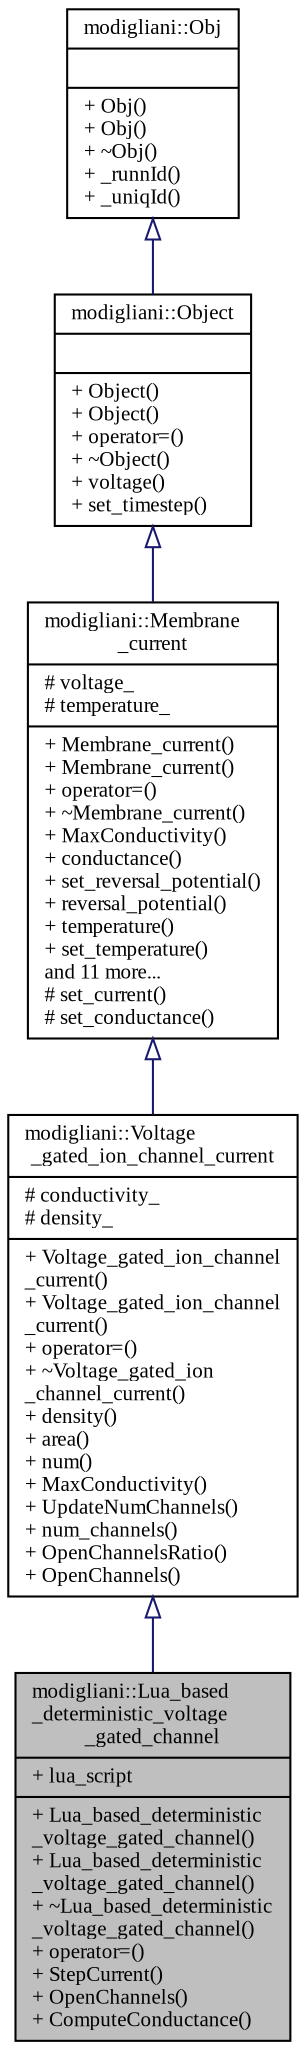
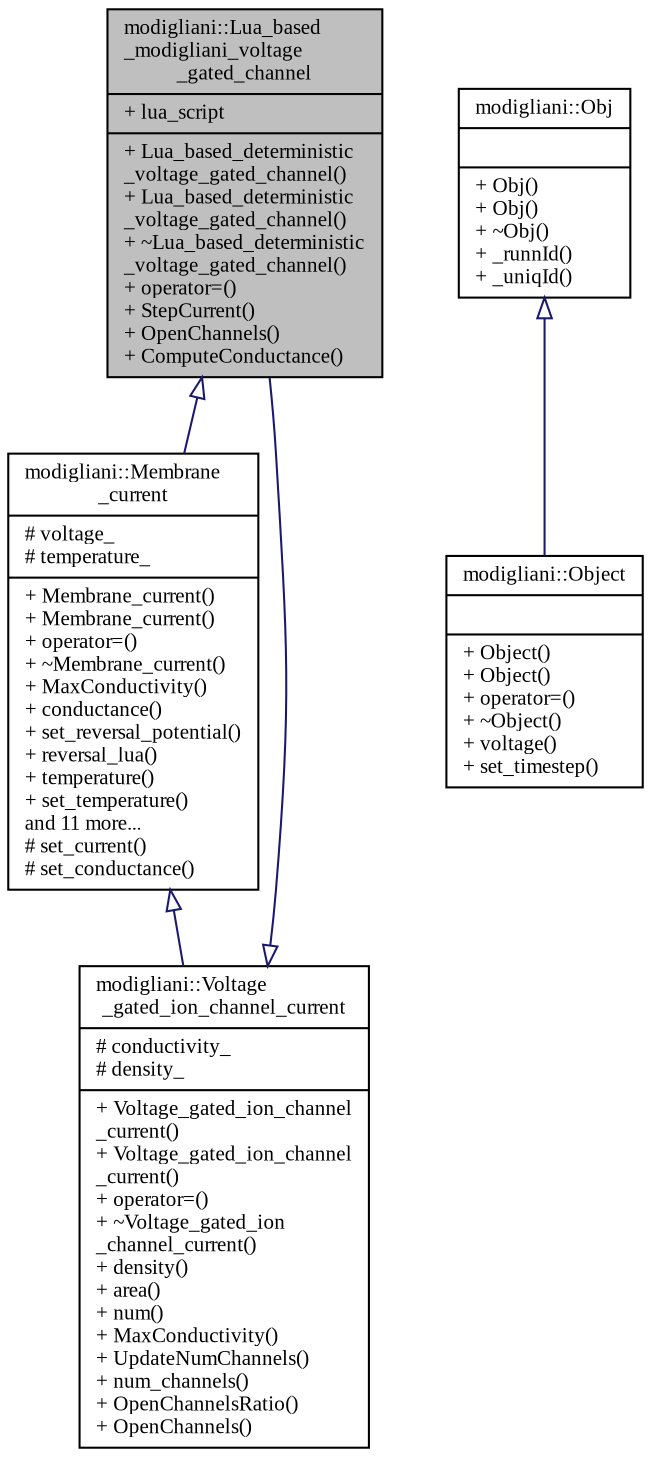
  digraph {
    fontname="Liberation Serif"
    node [color=black fontname="Liberation Serif" fontsize=10 shape=record]
    edge [arrowtail=onormal color=midnightblue dir=back fontname="Liberation Serif" fontsize=10 labelfontname=Helvetica labelfontsize=10 style=solid]
-   n1 [fillcolor=grey75 fontcolor=black height=0.2 label="{modigliani::Lua_based\l_deterministic_voltage\l_gated_channel\n|+ lua_script\l|+ Lua_based_deterministic\l_voltage_gated_channel()\l+ Lua_based_deterministic\l_voltage_gated_channel()\l+ ~Lua_based_deterministic\l_voltage_gated_channel()\l+ operator=()\l+ StepCurrent()\l+ OpenChannels()\l+ ComputeConductance()\l}" style=filled width=0.4]
+   n1 [fillcolor=grey75 fontcolor=black height=0.2 label="{modigliani::Lua_based\l_modigliani_voltage\l_gated_channel\n|+ lua_script\l|+ Lua_based_deterministic\l_voltage_gated_channel()\l+ Lua_based_deterministic\l_voltage_gated_channel()\l+ ~Lua_based_deterministic\l_voltage_gated_channel()\l+ operator=()\l+ StepCurrent()\l+ OpenChannels()\l+ ComputeConductance()\l}" style=filled width=0.4]
    n2 [height=0.2 label="{modigliani::Voltage\l_gated_ion_channel_current\n|# conductivity_\l# density_\l|+ Voltage_gated_ion_channel\l_current()\l+ Voltage_gated_ion_channel\l_current()\l+ operator=()\l+ ~Voltage_gated_ion\l_channel_current()\l+ density()\l+ area()\l+ num()\l+ MaxConductivity()\l+ UpdateNumChannels()\l+ num_channels()\l+ OpenChannelsRatio()\l+ OpenChannels()\l}" width=0.4]
-   n3 [height=0.2 label="{modigliani::Membrane\l_current\n|# voltage_\l# temperature_\l|+ Membrane_current()\l+ Membrane_current()\l+ operator=()\l+ ~Membrane_current()\l+ MaxConductivity()\l+ conductance()\l+ set_reversal_potential()\l+ reversal_potential()\l+ temperature()\l+ set_temperature()\land 11 more...\l# set_current()\l# set_conductance()\l}" width=0.4]
+   n3 [height=0.2 label="{modigliani::Membrane\l_current\n|# voltage_\l# temperature_\l|+ Membrane_current()\l+ Membrane_current()\l+ operator=()\l+ ~Membrane_current()\l+ MaxConductivity()\l+ conductance()\l+ set_reversal_potential()\l+ reversal_lua()\l+ temperature()\l+ set_temperature()\land 11 more...\l# set_current()\l# set_conductance()\l}" width=0.4]
    n4 [height=0.2 label="{modigliani::Object\n||+ Object()\l+ Object()\l+ operator=()\l+ ~Object()\l+ voltage()\l+ set_timestep()\l}" width=0.4]
    n5 [height=0.2 label="{modigliani::Obj\n||+ Obj()\l+ Obj()\l+ ~Obj()\l+ _runnId()\l+ _uniqId()\l}" width=0.4]
    n2 -> n1
    n3 -> n2
-   n4 -> n3
+   n1 -> n3
    n5 -> n4
  }
